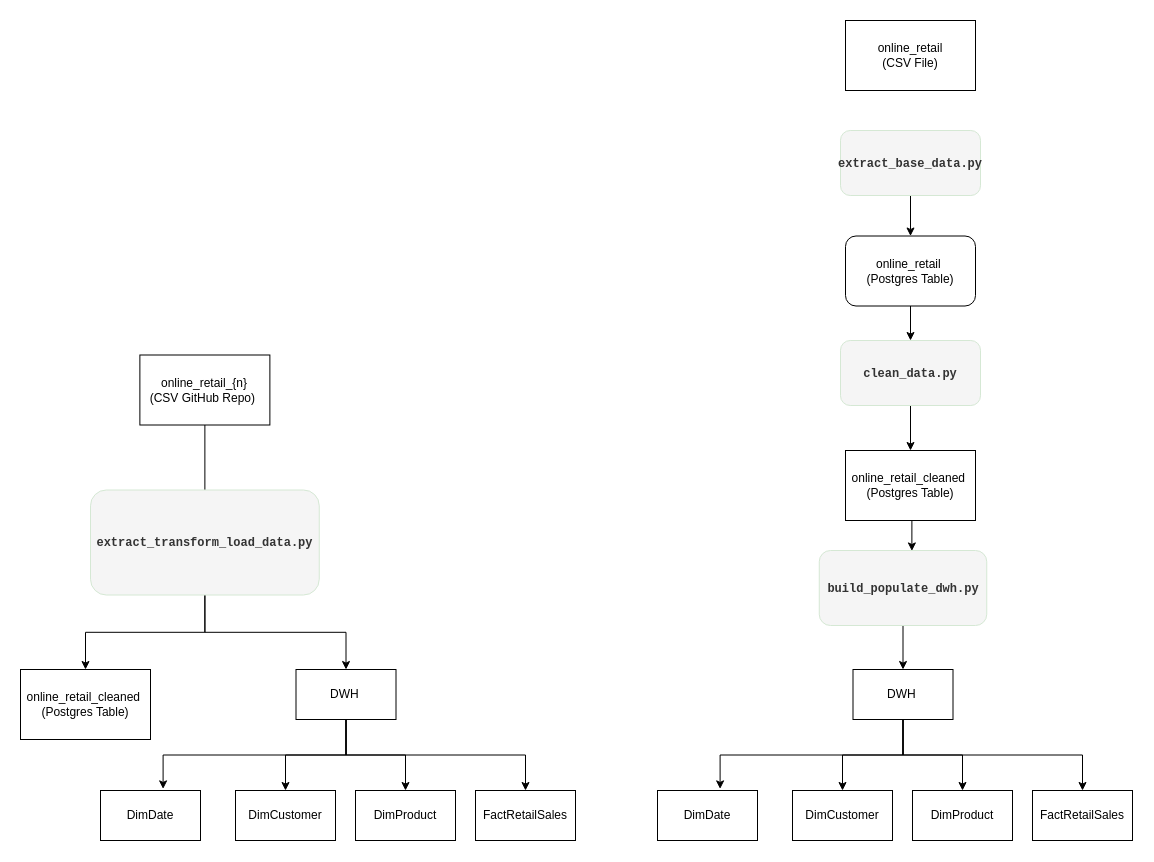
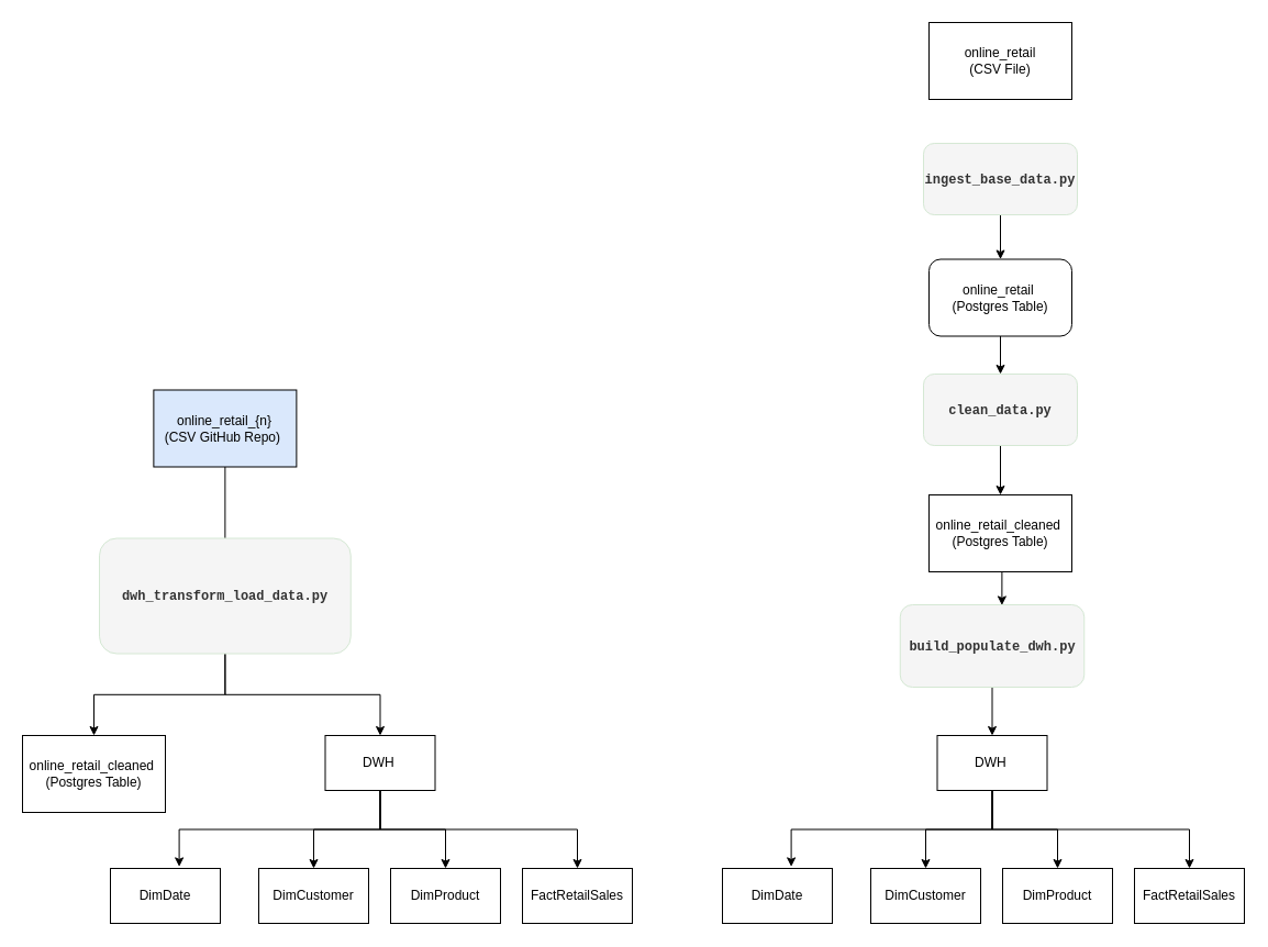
  <mxCell id="0" />
  <mxCell id="1" parent="0" />
  <mxCell id="2" value="online_retail&lt;br&gt;(CSV File)" style="rounded=0;whiteSpace=wrap;html=1;" vertex="1" parent="1"><mxGeometry x="845" width="130" height="70" as="geometry" y="20" /></mxCell>
  <mxCell id="3" style="edgeStyle=orthogonalEdgeStyle;rounded=0;orthogonalLoop=1;jettySize=auto;html=1;exitX=0.5;exitY=1;exitDx=0;exitDy=0;" edge="1" parent="1" source="4" target="9"><mxGeometry relative="1" as="geometry" /></mxCell>
  <mxCell id="4" value="online_retail&amp;nbsp;&lt;br&gt;(Postgres Table)" style="whiteSpace=wrap;html=1;rounded=1;" vertex="1" parent="1"><mxGeometry x="845" y="235.5" width="130" height="70" as="geometry" /></mxCell>
  <mxCell id="5" value="online_retail_cleaned&amp;nbsp;&lt;br&gt;(Postgres Table)" style="whiteSpace=wrap;html=1;rounded=0;" vertex="1" parent="1"><mxGeometry x="845" y="450" width="130" height="70" as="geometry" /></mxCell>
  <mxCell id="6" style="edgeStyle=orthogonalEdgeStyle;rounded=0;orthogonalLoop=1;jettySize=auto;html=1;exitX=0.5;exitY=1;exitDx=0;exitDy=0;" edge="1" parent="1" source="7" target="4"><mxGeometry relative="1" as="geometry" /></mxCell>
- <mxCell id="7" value="&lt;b&gt;&lt;font face=&quot;Courier New&quot;&gt;extract_base_data.py&lt;/font&gt;&lt;/b&gt;" style="rounded=1;whiteSpace=wrap;html=1;fillColor=#f5f5f5;fontColor=#333333;strokeColor=#D5E8D4;" vertex="1" parent="1"><mxGeometry x="840" y="130" width="140" height="65" as="geometry" /></mxCell>
+ <mxCell id="7" value="&lt;b&gt;&lt;font face=&quot;Courier New&quot;&gt;ingest_base_data.py&lt;/font&gt;&lt;/b&gt;" style="rounded=1;whiteSpace=wrap;html=1;fillColor=#f5f5f5;fontColor=#333333;strokeColor=#D5E8D4;" vertex="1" parent="1"><mxGeometry x="840" y="130" width="140" height="65" as="geometry" /></mxCell>
  <mxCell id="8" style="edgeStyle=orthogonalEdgeStyle;rounded=0;orthogonalLoop=1;jettySize=auto;html=1;exitX=0.5;exitY=1;exitDx=0;exitDy=0;entryX=0.5;entryY=0;entryDx=0;entryDy=0;" edge="1" parent="1" source="9" target="5"><mxGeometry relative="1" as="geometry" /></mxCell>
  <mxCell id="9" value="&lt;b&gt;&lt;font face=&quot;Courier New&quot;&gt;clean_data.py&lt;/font&gt;&lt;/b&gt;" style="rounded=1;whiteSpace=wrap;html=1;fillColor=#f5f5f5;fontColor=#333333;strokeColor=#D5E8D4;" vertex="1" parent="1"><mxGeometry x="840" y="340" width="140" height="65" as="geometry" /></mxCell>
  <mxCell id="10" style="edgeStyle=orthogonalEdgeStyle;rounded=0;orthogonalLoop=1;jettySize=auto;html=1;exitX=0.5;exitY=1;exitDx=0;exitDy=0;entryX=0.5;entryY=0;entryDx=0;entryDy=0;" edge="1" parent="1" source="11" target="16"><mxGeometry relative="1" as="geometry" /></mxCell>
  <mxCell id="11" value="&lt;b&gt;&lt;font face=&quot;Courier New&quot;&gt;build_populate_dwh.py&lt;/font&gt;&lt;br&gt;&lt;/b&gt;" style="rounded=1;whiteSpace=wrap;html=1;fillColor=#f5f5f5;fontColor=#333333;strokeColor=#D5E8D4;" vertex="1" parent="1"><mxGeometry x="818.75" y="550" width="167.5" height="75" as="geometry" /></mxCell>
  <mxCell id="12" style="edgeStyle=orthogonalEdgeStyle;rounded=0;orthogonalLoop=1;jettySize=auto;html=1;exitX=0.5;exitY=1;exitDx=0;exitDy=0;entryX=0.553;entryY=0.006;entryDx=0;entryDy=0;entryPerimeter=0;" edge="1" parent="1" source="5" target="11"><mxGeometry relative="1" as="geometry" /></mxCell>
  <mxCell id="13" style="edgeStyle=orthogonalEdgeStyle;rounded=0;orthogonalLoop=1;jettySize=auto;html=1;exitX=0.5;exitY=1;exitDx=0;exitDy=0;entryX=0.5;entryY=0;entryDx=0;entryDy=0;" edge="1" parent="1" source="16" target="17"><mxGeometry relative="1" as="geometry" /></mxCell>
  <mxCell id="14" style="edgeStyle=orthogonalEdgeStyle;rounded=0;orthogonalLoop=1;jettySize=auto;html=1;exitX=0.5;exitY=1;exitDx=0;exitDy=0;entryX=0.5;entryY=0;entryDx=0;entryDy=0;" edge="1" parent="1" source="16" target="18"><mxGeometry relative="1" as="geometry" /></mxCell>
  <mxCell id="15" style="edgeStyle=orthogonalEdgeStyle;rounded=0;orthogonalLoop=1;jettySize=auto;html=1;exitX=0.5;exitY=1;exitDx=0;exitDy=0;entryX=0.5;entryY=0;entryDx=0;entryDy=0;" edge="1" parent="1" source="16" target="19"><mxGeometry relative="1" as="geometry" /></mxCell>
  <mxCell id="16" value="DWH&amp;nbsp;" style="whiteSpace=wrap;html=1;rounded=0;" vertex="1" parent="1"><mxGeometry x="852.5" y="669" width="100" height="50" as="geometry" /></mxCell>
  <mxCell id="17" value="DimCustomer" style="whiteSpace=wrap;html=1;rounded=0;" vertex="1" parent="1"><mxGeometry x="792" y="790" width="100" height="50" as="geometry" /></mxCell>
  <mxCell id="18" value="DimProduct" style="whiteSpace=wrap;html=1;rounded=0;" vertex="1" parent="1"><mxGeometry x="912" y="790" width="100" height="50" as="geometry" /></mxCell>
  <mxCell id="19" value="FactRetailSales" style="whiteSpace=wrap;html=1;rounded=0;" vertex="1" parent="1"><mxGeometry x="1032" y="790" width="100" height="50" as="geometry" /></mxCell>
  <mxCell id="20" value="DimDate" style="whiteSpace=wrap;html=1;rounded=0;" vertex="1" parent="1"><mxGeometry x="657" y="790" width="100" height="50" as="geometry" /></mxCell>
  <mxCell id="21" style="edgeStyle=orthogonalEdgeStyle;rounded=0;orthogonalLoop=1;jettySize=auto;html=1;exitX=0.5;exitY=1;exitDx=0;exitDy=0;entryX=0.626;entryY=-0.032;entryDx=0;entryDy=0;entryPerimeter=0;" edge="1" parent="1" source="16" target="20"><mxGeometry relative="1" as="geometry" /></mxCell>
  <mxCell id="22" style="edgeStyle=orthogonalEdgeStyle;rounded=0;orthogonalLoop=1;jettySize=auto;html=1;exitX=0.5;exitY=1;exitDx=0;exitDy=0;entryX=0.5;entryY=0;entryDx=0;entryDy=0;endArrow=none;" edge="1" parent="1" source="23" target="26"><mxGeometry relative="1" as="geometry" /></mxCell>
- <mxCell id="23" value="online_retail_{n}&lt;br&gt;(CSV GitHub Repo)&amp;nbsp;" style="whiteSpace=wrap;html=1;rounded=0;" vertex="1" parent="1"><mxGeometry x="139.38" y="354.5" width="130" height="70" as="geometry" /></mxCell>
+ <mxCell id="23" value="online_retail_{n}&lt;br&gt;(CSV GitHub Repo)&amp;nbsp;" style="whiteSpace=wrap;html=1;rounded=0;fillColor=#dae8fc;" vertex="1" parent="1"><mxGeometry x="139.38" y="354.5" width="130" height="70" as="geometry" /></mxCell>
  <mxCell id="24" style="edgeStyle=orthogonalEdgeStyle;rounded=0;orthogonalLoop=1;jettySize=auto;html=1;exitX=0.5;exitY=1;exitDx=0;exitDy=0;" edge="1" parent="1" source="26" target="27"><mxGeometry relative="1" as="geometry" /></mxCell>
  <mxCell id="25" style="edgeStyle=orthogonalEdgeStyle;rounded=0;orthogonalLoop=1;jettySize=auto;html=1;exitX=0.5;exitY=1;exitDx=0;exitDy=0;entryX=0.5;entryY=0;entryDx=0;entryDy=0;" edge="1" parent="1" source="26" target="31"><mxGeometry relative="1" as="geometry" /></mxCell>
- <mxCell id="26" value="&lt;b&gt;&lt;font face=&quot;Courier New&quot;&gt;extract_transform_load_data.py&lt;/font&gt;&lt;br&gt;&lt;/b&gt;" style="rounded=1;whiteSpace=wrap;html=1;fillColor=#f5f5f5;fontColor=#333333;strokeColor=#D5E8D4;" vertex="1" parent="1"><mxGeometry x="90" y="489.5" width="228.75" height="105" as="geometry" /></mxCell>
+ <mxCell id="26" value="&lt;b&gt;&lt;font face=&quot;Courier New&quot;&gt;dwh_transform_load_data.py&lt;/font&gt;&lt;br&gt;&lt;/b&gt;" style="rounded=1;whiteSpace=wrap;html=1;fillColor=#f5f5f5;fontColor=#333333;strokeColor=#D5E8D4;" vertex="1" parent="1"><mxGeometry x="90" y="489.5" width="228.75" height="105" as="geometry" /></mxCell>
  <mxCell id="27" value="online_retail_cleaned&amp;nbsp;&lt;br&gt;(Postgres Table)" style="whiteSpace=wrap;html=1;rounded=0;" vertex="1" parent="1"><mxGeometry x="20" y="669" width="130" height="70" as="geometry" /></mxCell>
  <mxCell id="28" style="edgeStyle=orthogonalEdgeStyle;rounded=0;orthogonalLoop=1;jettySize=auto;html=1;exitX=0.5;exitY=1;exitDx=0;exitDy=0;entryX=0.5;entryY=0;entryDx=0;entryDy=0;" edge="1" parent="1" source="31" target="32"><mxGeometry relative="1" as="geometry" /></mxCell>
  <mxCell id="29" style="edgeStyle=orthogonalEdgeStyle;rounded=0;orthogonalLoop=1;jettySize=auto;html=1;exitX=0.5;exitY=1;exitDx=0;exitDy=0;entryX=0.5;entryY=0;entryDx=0;entryDy=0;" edge="1" parent="1" source="31" target="33"><mxGeometry relative="1" as="geometry" /></mxCell>
  <mxCell id="30" style="edgeStyle=orthogonalEdgeStyle;rounded=0;orthogonalLoop=1;jettySize=auto;html=1;exitX=0.5;exitY=1;exitDx=0;exitDy=0;entryX=0.5;entryY=0;entryDx=0;entryDy=0;" edge="1" parent="1" source="31" target="34"><mxGeometry relative="1" as="geometry" /></mxCell>
  <mxCell id="31" value="DWH&amp;nbsp;" style="whiteSpace=wrap;html=1;rounded=0;" vertex="1" parent="1"><mxGeometry x="295.5" y="669" width="100" height="50" as="geometry" /></mxCell>
  <mxCell id="32" value="DimCustomer" style="whiteSpace=wrap;html=1;rounded=0;" vertex="1" parent="1"><mxGeometry x="235" y="790" width="100" height="50" as="geometry" /></mxCell>
  <mxCell id="33" value="DimProduct" style="whiteSpace=wrap;html=1;rounded=0;" vertex="1" parent="1"><mxGeometry x="355" y="790" width="100" height="50" as="geometry" /></mxCell>
  <mxCell id="34" value="FactRetailSales" style="whiteSpace=wrap;html=1;rounded=0;" vertex="1" parent="1"><mxGeometry x="475" y="790" width="100" height="50" as="geometry" /></mxCell>
  <mxCell id="35" value="DimDate" style="whiteSpace=wrap;html=1;rounded=0;" vertex="1" parent="1"><mxGeometry x="100" y="790" width="100" height="50" as="geometry" /></mxCell>
  <mxCell id="36" style="edgeStyle=orthogonalEdgeStyle;rounded=0;orthogonalLoop=1;jettySize=auto;html=1;exitX=0.5;exitY=1;exitDx=0;exitDy=0;entryX=0.626;entryY=-0.032;entryDx=0;entryDy=0;entryPerimeter=0;" edge="1" parent="1" source="31" target="35"><mxGeometry relative="1" as="geometry" /></mxCell>
